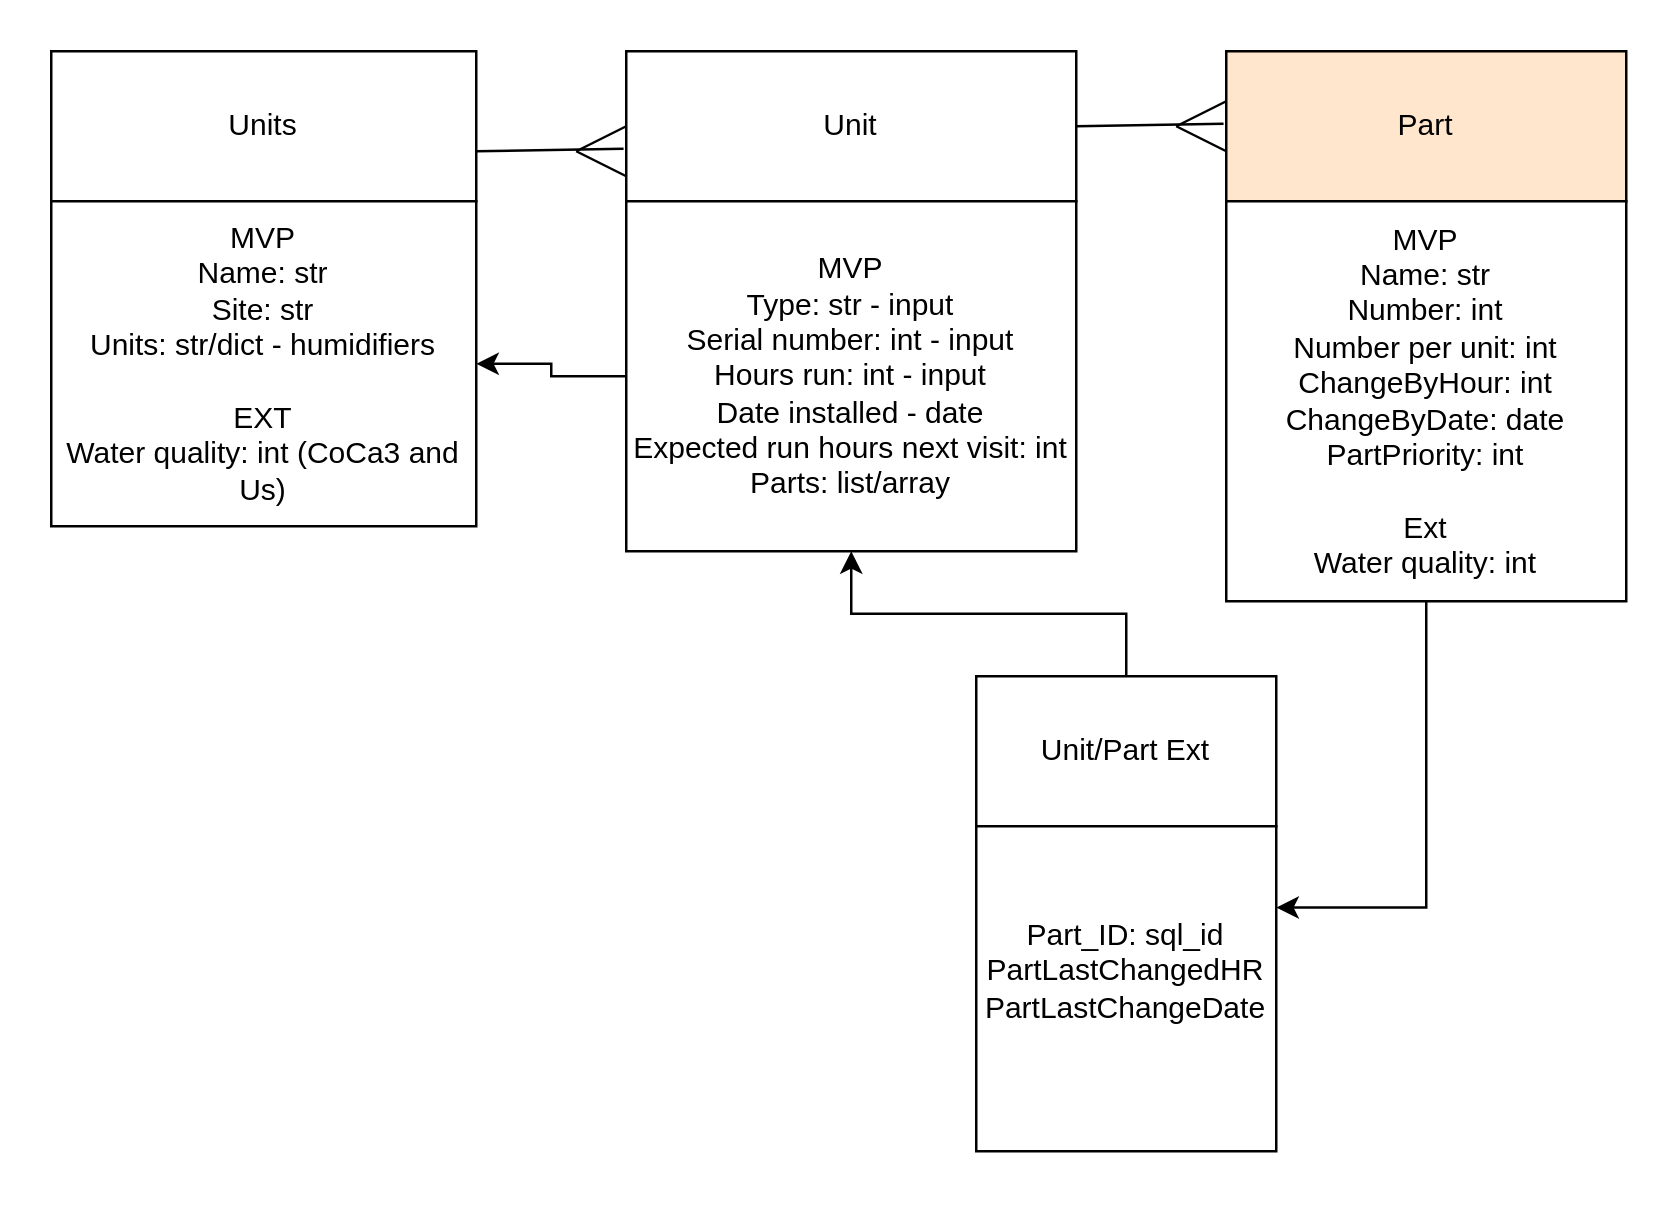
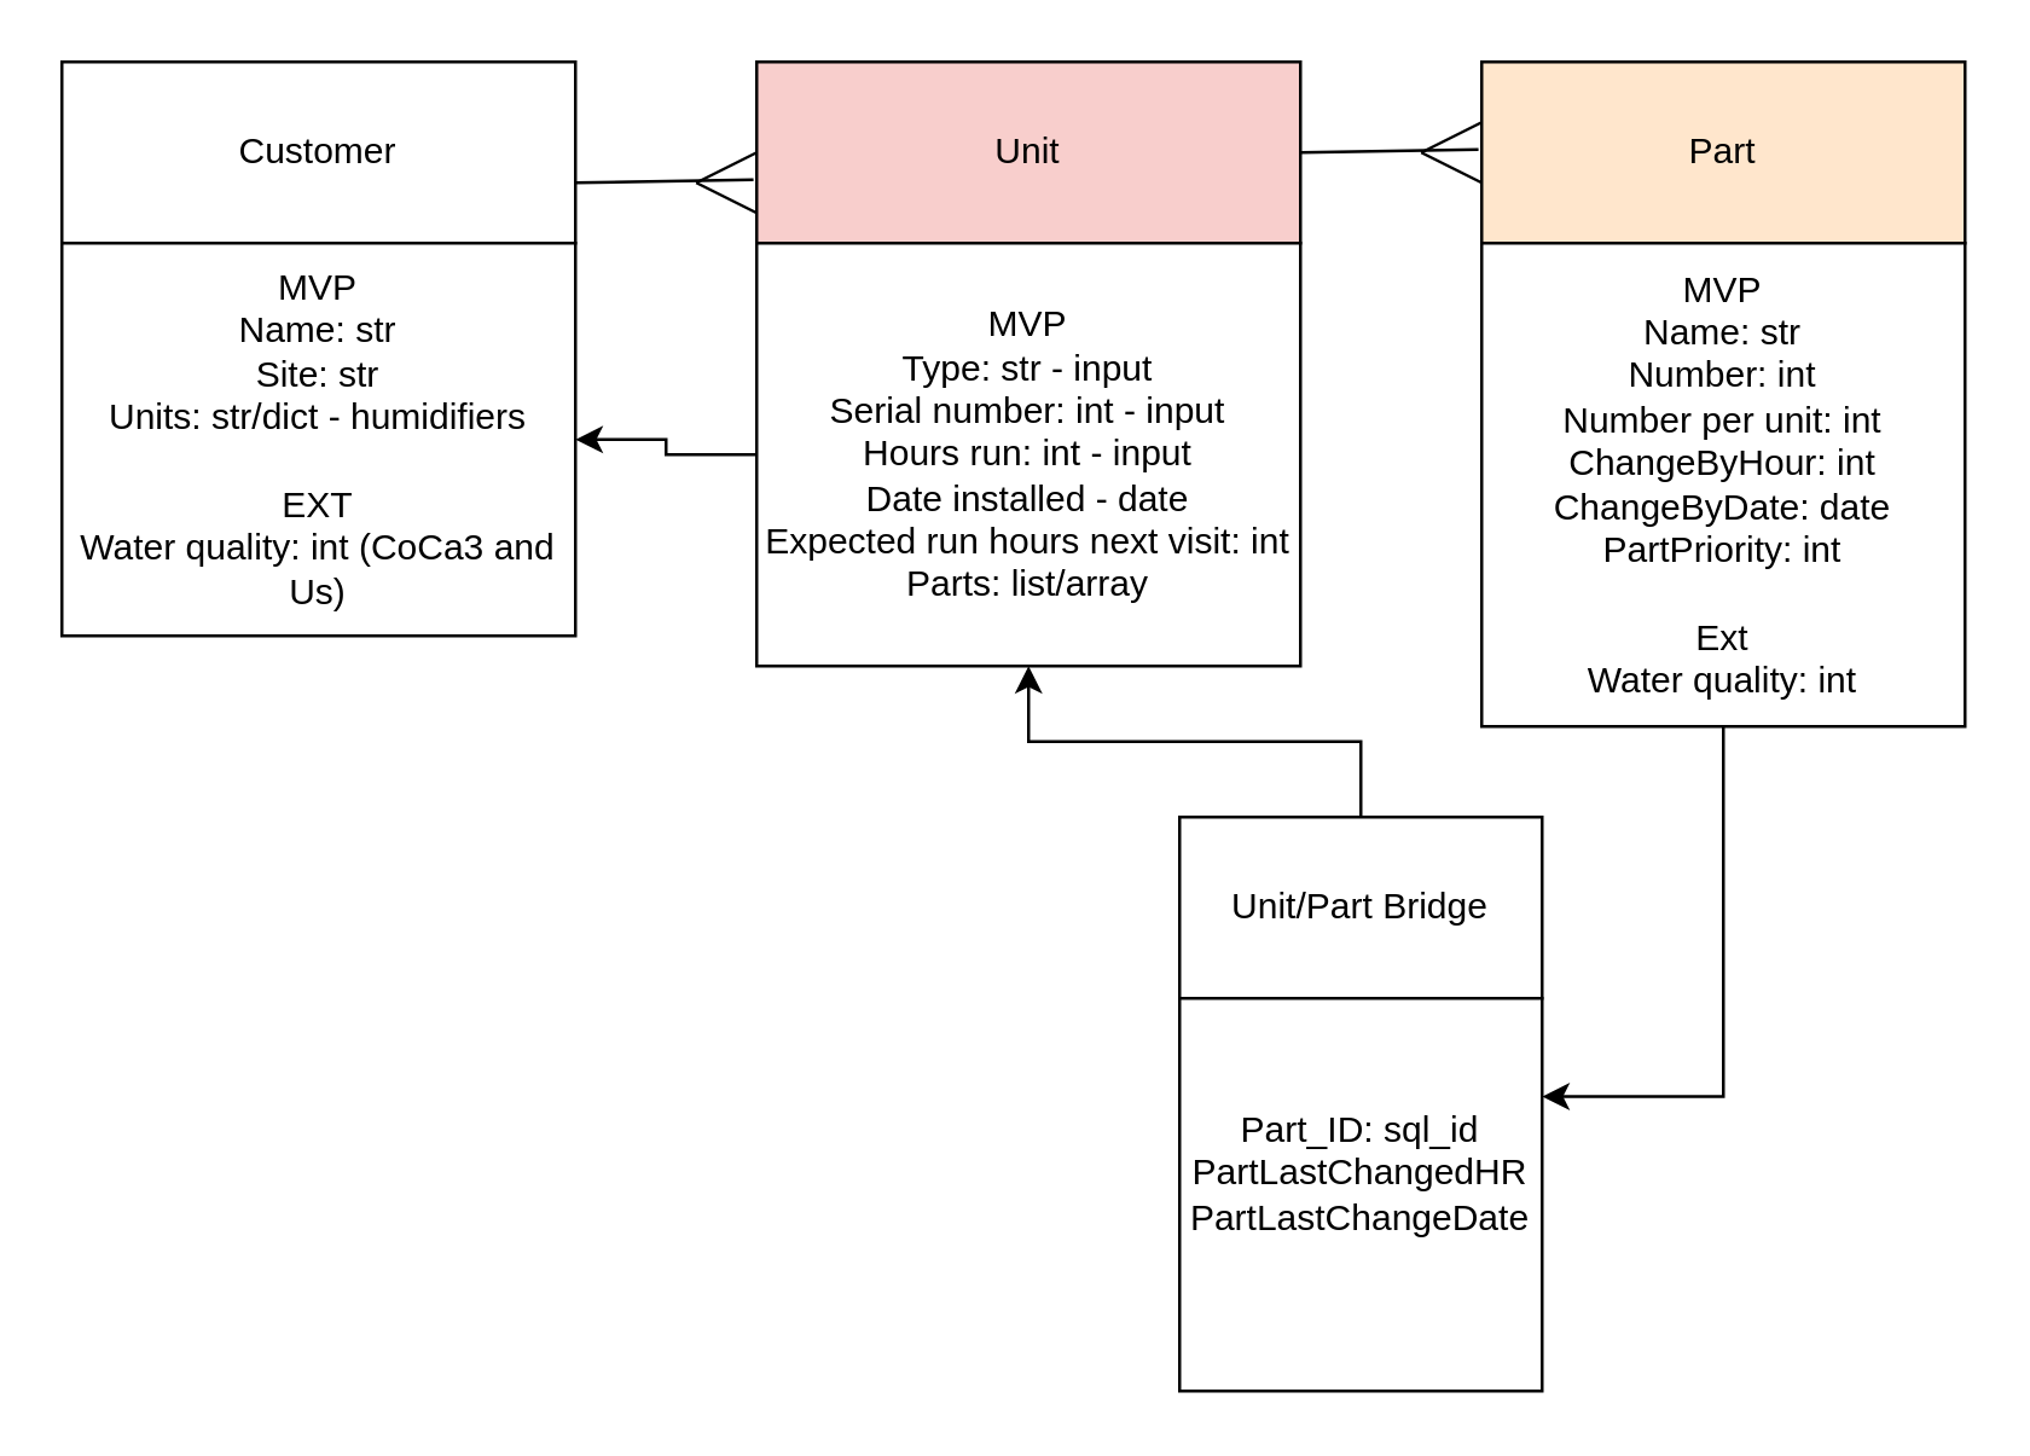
  <mxCell id="0" />
  <mxCell id="1" parent="0" />
- <mxCell id="2" value="Unit" style="rounded=0;whiteSpace=wrap;html=1;" parent="1" vertex="1"><mxGeometry x="250" y="20" width="180" height="60" as="geometry" /></mxCell>
+ <mxCell id="2" value="Unit" style="rounded=0;whiteSpace=wrap;html=1;fillColor=#f8cecc;" parent="1" vertex="1"><mxGeometry x="250" y="20" width="180" height="60" as="geometry" /></mxCell>
  <mxCell id="3" style="edgeStyle=orthogonalEdgeStyle;rounded=0;orthogonalLoop=1;jettySize=auto;html=1;entryX=1;entryY=0.5;entryDx=0;entryDy=0;" edge="1" parent="1" source="4" target="10"><mxGeometry relative="1" as="geometry" /></mxCell>
  <mxCell id="4" value="MVP&lt;br&gt;Type: str - input&lt;br&gt;Serial number: int - input&lt;br&gt;Hours run: int - input&lt;br&gt;Date installed - date&lt;br&gt;Expected run hours next visit: int&lt;br&gt;Parts: list/array" style="rounded=0;whiteSpace=wrap;html=1;" parent="1" vertex="1"><mxGeometry x="250" y="80" width="180" height="140" as="geometry" /></mxCell>
  <mxCell id="5" style="edgeStyle=orthogonalEdgeStyle;rounded=0;orthogonalLoop=1;jettySize=auto;html=1;exitX=0.5;exitY=1;exitDx=0;exitDy=0;" parent="1" source="2" target="2" edge="1"><mxGeometry relative="1" as="geometry" /></mxCell>
  <mxCell id="6" value="Part" style="rounded=0;whiteSpace=wrap;html=1;fillColor=#ffe6cc;" parent="1" vertex="1"><mxGeometry x="490" y="20" width="160" height="60" as="geometry" /></mxCell>
  <mxCell id="7" style="edgeStyle=orthogonalEdgeStyle;rounded=0;orthogonalLoop=1;jettySize=auto;html=1;exitX=0.5;exitY=1;exitDx=0;exitDy=0;entryX=1;entryY=0.25;entryDx=0;entryDy=0;" edge="1" parent="1" source="8" target="13"><mxGeometry relative="1" as="geometry" /></mxCell>
  <mxCell id="8" value="MVP&lt;br&gt;Name: str&lt;br&gt;Number: int&lt;br&gt;Number per unit: int&lt;br&gt;ChangeByHour: int&lt;br&gt;ChangeByDate: date&lt;br&gt;PartPriority: int&lt;br&gt;&lt;br&gt;Ext&lt;br&gt;Water quality: int" style="rounded=0;whiteSpace=wrap;html=1;" parent="1" vertex="1"><mxGeometry x="490" y="80" width="160" height="160" as="geometry" /></mxCell>
- <mxCell id="9" value="Units" style="rounded=0;whiteSpace=wrap;html=1;" parent="1" vertex="1"><mxGeometry x="20" y="20" width="170" height="60" as="geometry" /></mxCell>
+ <mxCell id="9" value="Customer" style="rounded=0;whiteSpace=wrap;html=1;" parent="1" vertex="1"><mxGeometry x="20" y="20" width="170" height="60" as="geometry" /></mxCell>
  <mxCell id="10" value="MVP&lt;br&gt;Name: str&lt;br&gt;Site: str&lt;br&gt;Units: str/dict - humidifiers&lt;br&gt;&lt;br&gt;EXT&lt;br&gt;Water quality: int (CoCa3 and Us)" style="rounded=0;whiteSpace=wrap;html=1;" parent="1" vertex="1"><mxGeometry x="20" y="80" width="170" height="130" as="geometry" /></mxCell>
  <mxCell id="11" style="edgeStyle=orthogonalEdgeStyle;rounded=0;orthogonalLoop=1;jettySize=auto;html=1;entryX=0.5;entryY=1;entryDx=0;entryDy=0;" edge="1" parent="1" source="12" target="4"><mxGeometry relative="1" as="geometry" /></mxCell>
- <mxCell id="12" value="Unit/Part Ext" style="rounded=0;whiteSpace=wrap;html=1;" vertex="1" parent="1"><mxGeometry x="390" y="270" width="120" height="60" as="geometry" /></mxCell>
+ <mxCell id="12" value="Unit/Part Bridge" style="rounded=0;whiteSpace=wrap;html=1;" vertex="1" parent="1"><mxGeometry x="390" y="270" width="120" height="60" as="geometry" /></mxCell>
  <mxCell id="13" value="Part_ID: sql_id&lt;br&gt;PartLastChangedHR&lt;br&gt;PartLastChangeDate&lt;br&gt;&lt;br&gt;" style="rounded=0;whiteSpace=wrap;html=1;" vertex="1" parent="1"><mxGeometry x="390" y="330" width="120" height="130" as="geometry" /></mxCell>
  <mxCell id="14" value="" style="endArrow=none;html=1;rounded=0;entryX=-0.006;entryY=0.65;entryDx=0;entryDy=0;entryPerimeter=0;" edge="1" parent="1" target="2"><mxGeometry width="50" height="50" relative="1" as="geometry"><mxPoint x="190" y="60" as="sourcePoint" /><mxPoint x="240" y="60" as="targetPoint" /></mxGeometry></mxCell>
  <mxCell id="15" value="" style="endArrow=none;html=1;rounded=0;" edge="1" parent="1"><mxGeometry width="50" height="50" relative="1" as="geometry"><mxPoint x="230" y="60" as="sourcePoint" /><mxPoint x="250" y="70" as="targetPoint" /></mxGeometry></mxCell>
  <mxCell id="16" value="" style="endArrow=none;html=1;rounded=0;entryX=0;entryY=0.5;entryDx=0;entryDy=0;" edge="1" parent="1" target="2"><mxGeometry width="50" height="50" relative="1" as="geometry"><mxPoint x="230" y="60" as="sourcePoint" /><mxPoint x="260" y="80" as="targetPoint" /></mxGeometry></mxCell>
  <mxCell id="17" value="" style="endArrow=none;html=1;rounded=0;entryX=-0.006;entryY=0.65;entryDx=0;entryDy=0;entryPerimeter=0;" edge="1" parent="1"><mxGeometry width="50" height="50" relative="1" as="geometry"><mxPoint x="430" y="50" as="sourcePoint" /><mxPoint x="488.92" y="49" as="targetPoint" /></mxGeometry></mxCell>
  <mxCell id="18" value="" style="endArrow=none;html=1;rounded=0;" edge="1" parent="1"><mxGeometry width="50" height="50" relative="1" as="geometry"><mxPoint x="470" y="50" as="sourcePoint" /><mxPoint x="490" y="60" as="targetPoint" /></mxGeometry></mxCell>
  <mxCell id="19" value="" style="endArrow=none;html=1;rounded=0;entryX=0;entryY=0.5;entryDx=0;entryDy=0;" edge="1" parent="1"><mxGeometry width="50" height="50" relative="1" as="geometry"><mxPoint x="470" y="50" as="sourcePoint" /><mxPoint x="490" y="40" as="targetPoint" /></mxGeometry></mxCell>
